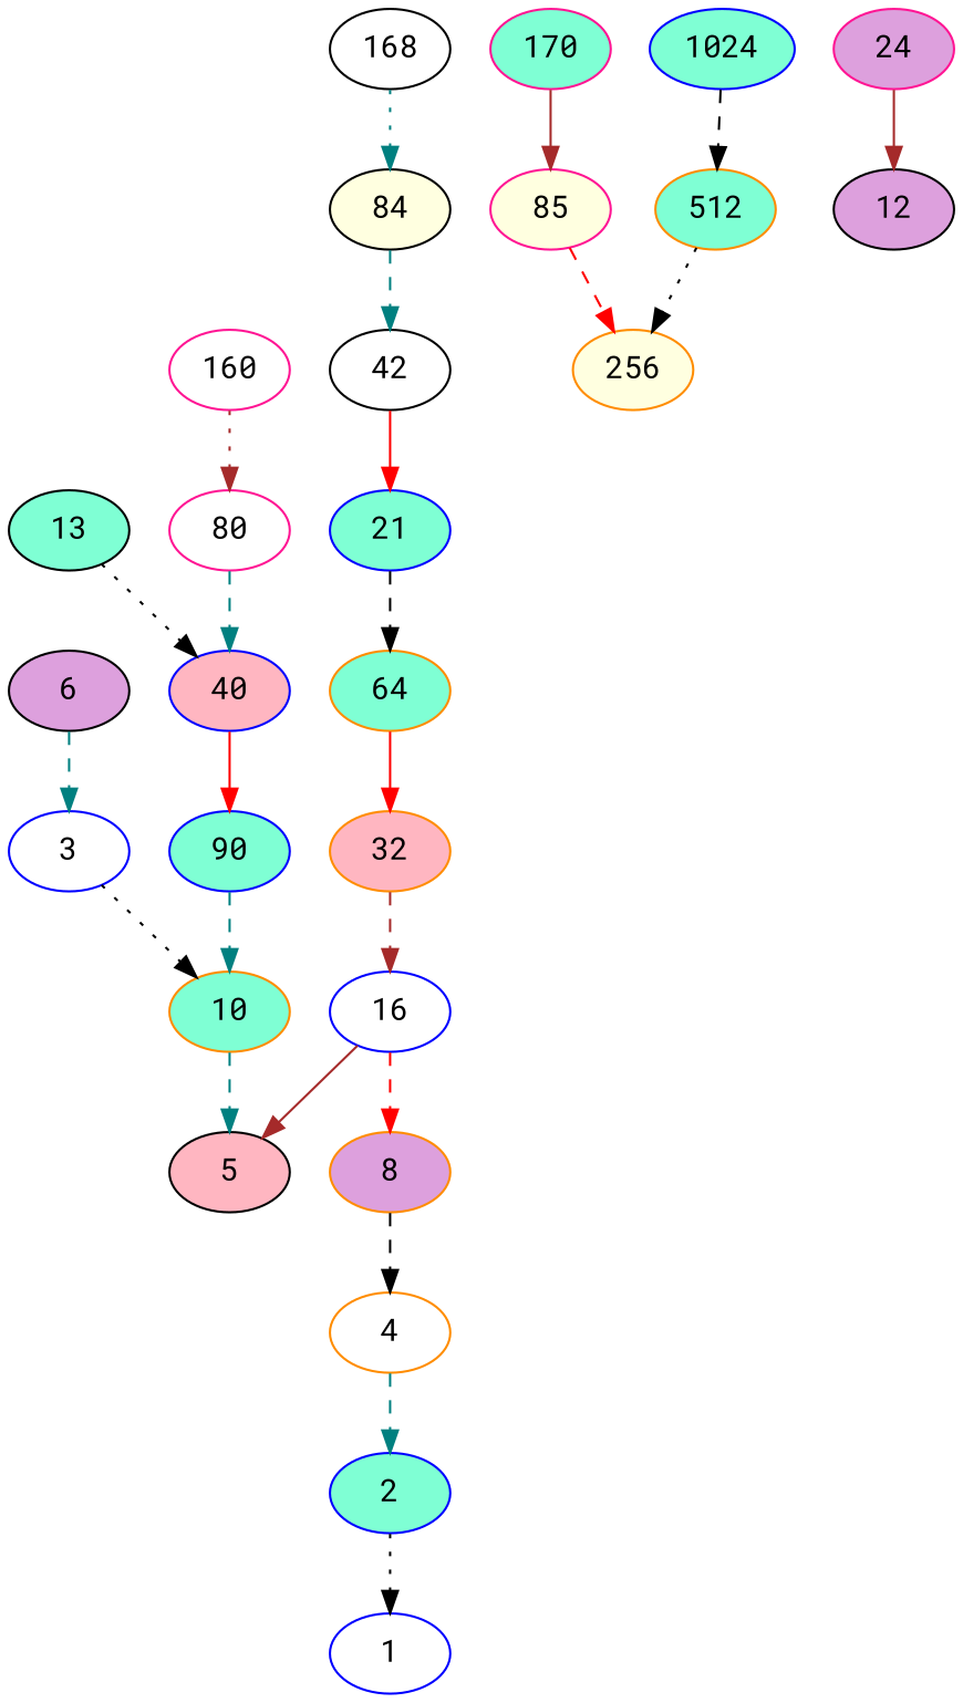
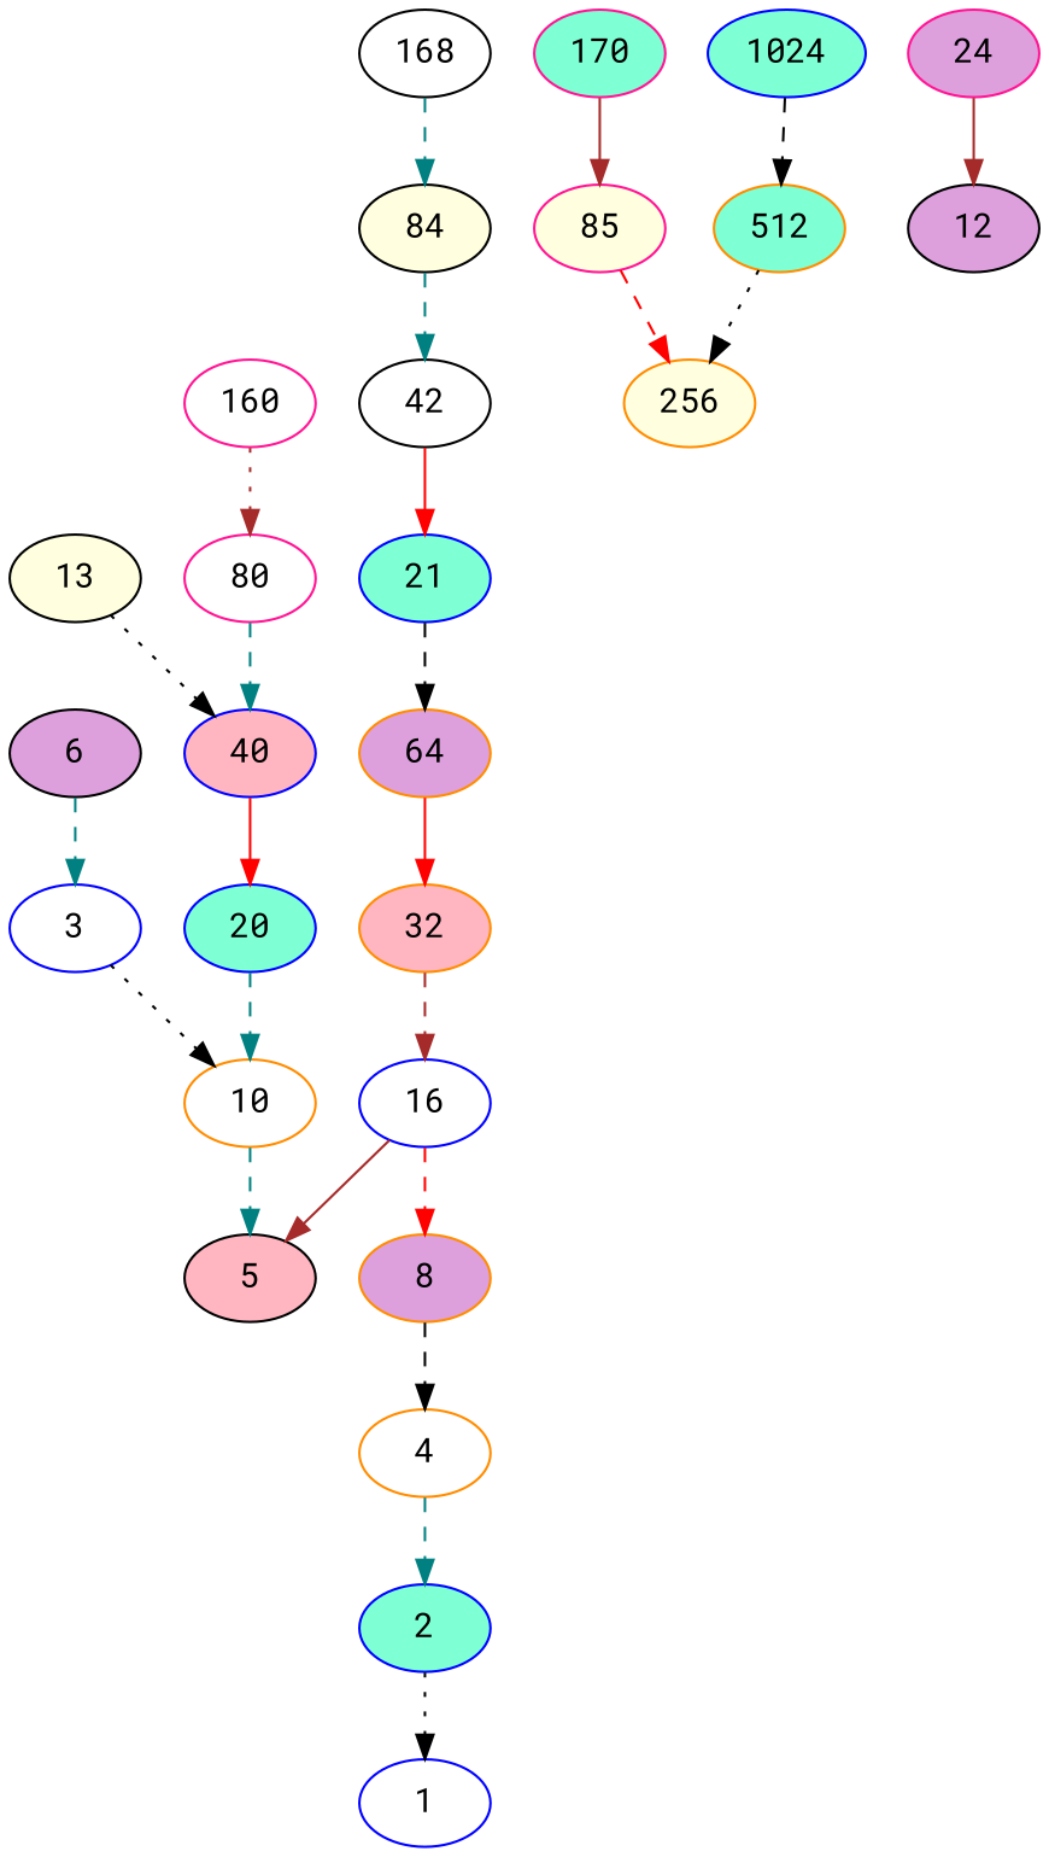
  digraph {
    fontname="Roboto Mono"
    root=8
    splines=true
    node [color=blue fillcolor=white fontname="Roboto Mono" style=filled]
    edge [color=black fontname="Roboto Mono" style=dashed]
    2 [fillcolor=aquamarine]
    1
    4 [color=darkorange]
    8 [color=darkorange fillcolor=plum]
    16
    5 [color=black fillcolor=lightpink]
    32 [color=darkorange fillcolor=lightpink]
-   64 [color=darkorange fillcolor=aquamarine]
-   10 [color=darkorange fillcolor=aquamarine]
+   64 [color=darkorange fillcolor=plum]
+   10 [color=darkorange]
    21 [fillcolor=aquamarine]
    3
-   20 [fillcolor=aquamarine label=90]
+   20 [fillcolor=aquamarine]
    256 [color=darkorange fillcolor=lightyellow]
    6 [color=black fillcolor=plum]
    40 [fillcolor=lightpink]
    42 [color=black]
    85 [color=deeppink fillcolor=lightyellow]
    512 [color=darkorange fillcolor=aquamarine]
-   13 [color=black fillcolor=aquamarine]
+   13 [color=black fillcolor=lightyellow]
    80 [color=deeppink]
    84 [color=black fillcolor=lightyellow]
    12 [color=black fillcolor=plum]
    1024 [fillcolor=aquamarine]
    24 [color=deeppink fillcolor=plum]
    160 [color=deeppink]
    168 [color=black]
    170 [color=deeppink fillcolor=aquamarine]
    2 -> 1 [style=dotted]
    4 -> 2 [color=teal]
    8 -> 4
    16 -> 8 [color=red]
    16 -> 5 [color=brown style=solid]
    32 -> 16 [color=brown]
    64 -> 32 [color=red style=solid]
    10 -> 5 [color=teal]
    21 -> 64
    3 -> 10 [style=dotted]
    20 -> 10 [color=teal]
    6 -> 3 [color=teal]
    40 -> 20 [color=red style=solid]
    42 -> 21 [color=red style=solid]
    85 -> 256 [color=red]
    512 -> 256 [style=dotted]
    13 -> 40 [style=dotted]
    80 -> 40 [color=teal]
    84 -> 42 [color=teal]
    1024 -> 512
    24 -> 12 [color=brown style=solid]
    160 -> 80 [color=brown style=dotted]
-   168 -> 84 [color=teal style=dotted]
+   168 -> 84 [color=teal]
    170 -> 85 [color=brown style=solid]
  }
